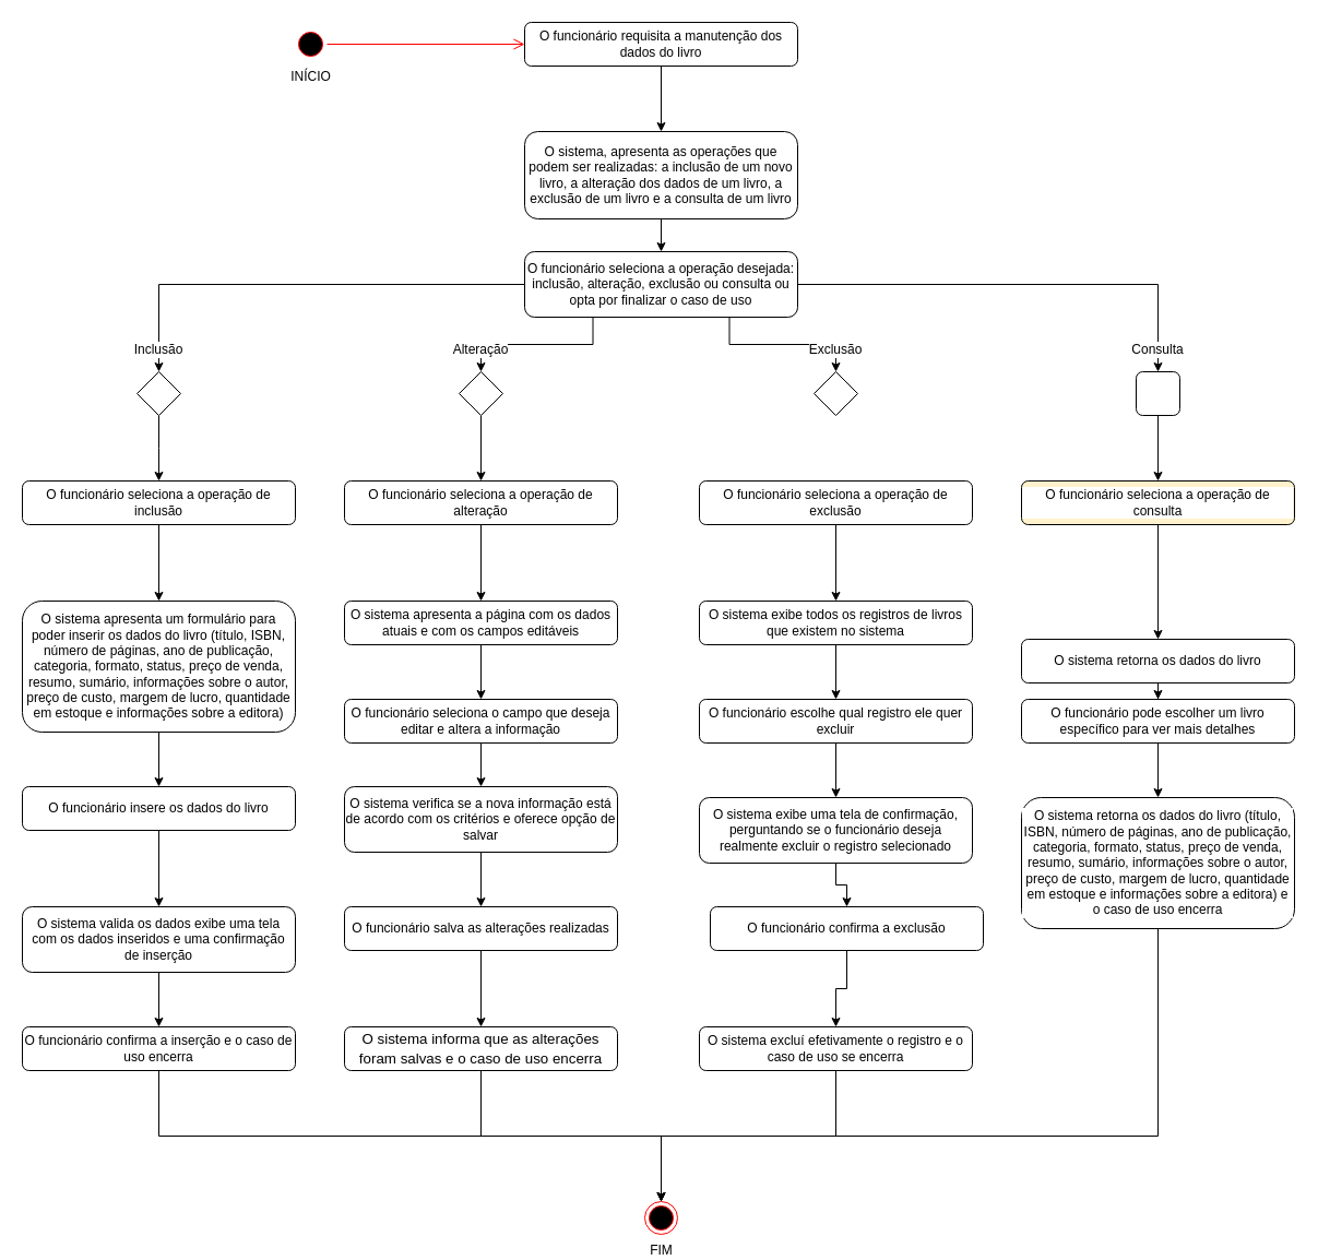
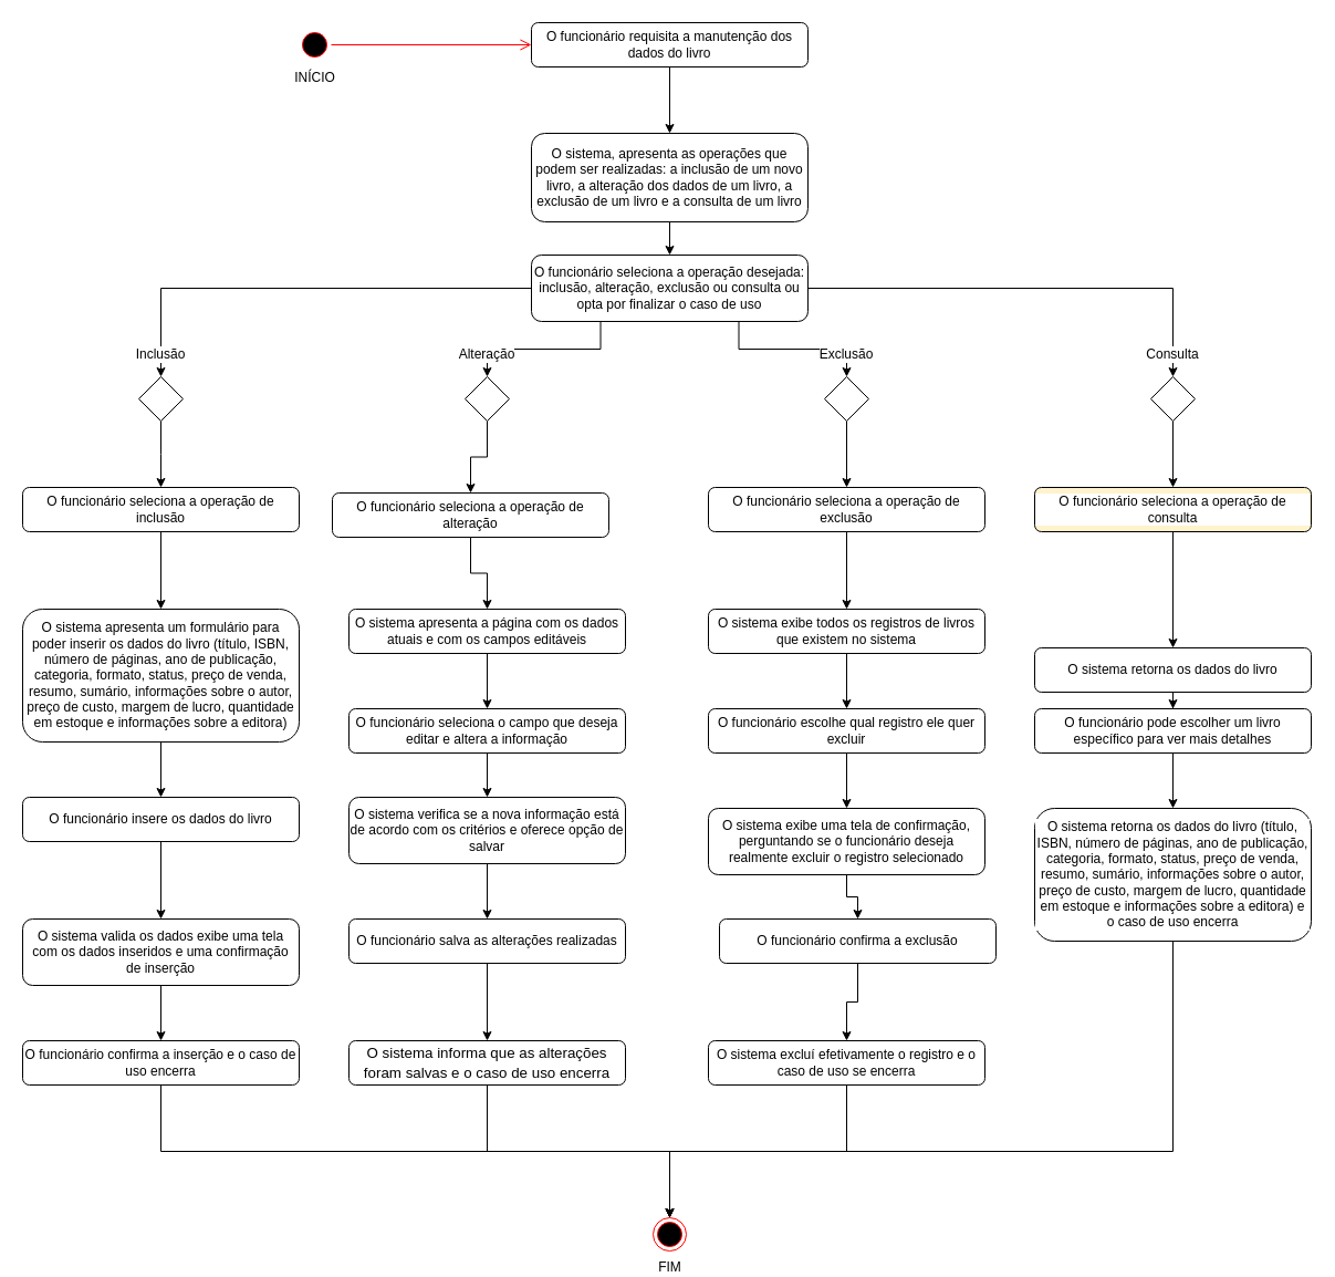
  <mxCell id="0" />
  <mxCell id="1" parent="0" />
  <mxCell id="2" value="INÍCIO" style="ellipse;html=1;shape=startState;fillColor=#000000;strokeColor=#ff0000;labelPosition=center;verticalLabelPosition=bottom;align=center;verticalAlign=middle;" parent="1" vertex="1"><mxGeometry x="269" y="25" width="30" height="30" as="geometry" /></mxCell>
  <mxCell id="3" value="" style="edgeStyle=orthogonalEdgeStyle;html=1;verticalAlign=middle;endArrow=open;endSize=8;strokeColor=#ff0000;rounded=0;entryX=0;entryY=0.5;entryDx=0;entryDy=0;align=center;" parent="1" source="2" target="5" edge="1"><mxGeometry relative="1" as="geometry"><mxPoint x="315" y="135" as="targetPoint" /></mxGeometry></mxCell>
  <mxCell id="4" value="" style="edgeStyle=orthogonalEdgeStyle;rounded=0;orthogonalLoop=1;jettySize=auto;html=1;verticalAlign=middle;align=center;" parent="1" source="5" target="13" edge="1"><mxGeometry relative="1" as="geometry" /></mxCell>
  <mxCell id="5" value="O funcionário requisita a manutenção dos dados do livro" style="rounded=1;whiteSpace=wrap;html=1;verticalAlign=middle;align=center;" parent="1" vertex="1"><mxGeometry x="480" y="20" width="250" height="40" as="geometry" /></mxCell>
  <mxCell id="6" style="edgeStyle=orthogonalEdgeStyle;rounded=0;orthogonalLoop=1;jettySize=auto;html=1;entryX=0.5;entryY=0;entryDx=0;entryDy=0;verticalAlign=middle;align=center;" parent="1" source="10" target="15" edge="1"><mxGeometry relative="1" as="geometry"><mxPoint x="147" y="350" as="targetPoint" /></mxGeometry></mxCell>
  <mxCell id="7" style="edgeStyle=orthogonalEdgeStyle;rounded=0;orthogonalLoop=1;jettySize=auto;html=1;exitX=0.25;exitY=1;exitDx=0;exitDy=0;verticalAlign=middle;align=center;" edge="1" parent="1" source="10" target="27"><mxGeometry relative="1" as="geometry" /></mxCell>
  <mxCell id="8" style="edgeStyle=orthogonalEdgeStyle;rounded=0;orthogonalLoop=1;jettySize=auto;html=1;exitX=0.75;exitY=1;exitDx=0;exitDy=0;entryX=0.5;entryY=0;entryDx=0;entryDy=0;verticalAlign=middle;align=center;" edge="1" parent="1" source="10" target="41"><mxGeometry relative="1" as="geometry" /></mxCell>
  <mxCell id="9" style="edgeStyle=orthogonalEdgeStyle;rounded=0;orthogonalLoop=1;jettySize=auto;html=1;entryX=0.5;entryY=0;entryDx=0;entryDy=0;" edge="1" parent="1" source="10" target="55"><mxGeometry relative="1" as="geometry"><mxPoint x="1060" y="260" as="targetPoint" /></mxGeometry></mxCell>
  <mxCell id="10" value="O funcionário seleciona a operação desejada: inclusão, alteração, exclusão ou consulta ou opta por finalizar o caso de uso" style="rounded=1;whiteSpace=wrap;html=1;verticalAlign=middle;align=center;" parent="1" vertex="1"><mxGeometry x="480" y="230" width="250" height="60" as="geometry" /></mxCell>
  <mxCell id="11" value="&lt;div&gt;FIM&lt;/div&gt;" style="ellipse;html=1;shape=endState;fillColor=#000000;strokeColor=#ff0000;align=center;verticalAlign=middle;labelPosition=center;verticalLabelPosition=bottom;" parent="1" vertex="1"><mxGeometry x="590" y="1100" width="30" height="30" as="geometry" /></mxCell>
  <mxCell id="12" style="edgeStyle=orthogonalEdgeStyle;rounded=0;orthogonalLoop=1;jettySize=auto;html=1;verticalAlign=middle;align=center;" edge="1" parent="1" source="13" target="10"><mxGeometry relative="1" as="geometry" /></mxCell>
  <mxCell id="13" value="O sistema, apresenta as operações que podem ser realizadas: a inclusão de um novo livro, a alteração dos dados de um livro, a exclusão de um livro e a consulta de um livro" style="rounded=1;whiteSpace=wrap;html=1;verticalAlign=middle;align=center;" parent="1" vertex="1"><mxGeometry x="480" y="120" width="250" height="80" as="geometry" /></mxCell>
  <mxCell id="14" value="" style="edgeStyle=orthogonalEdgeStyle;rounded=0;orthogonalLoop=1;jettySize=auto;html=1;verticalAlign=middle;align=center;" parent="1" source="15" edge="1"><mxGeometry relative="1" as="geometry"><mxPoint x="145" y="440" as="targetPoint" /></mxGeometry></mxCell>
  <mxCell id="15" value="Inclusão" style="rhombus;whiteSpace=wrap;html=1;labelPosition=center;verticalLabelPosition=top;align=center;verticalAlign=middle;labelBackgroundColor=default;" parent="1" vertex="1"><mxGeometry x="125" y="340" width="40" height="40" as="geometry" /></mxCell>
  <mxCell id="16" value="" style="edgeStyle=orthogonalEdgeStyle;rounded=0;orthogonalLoop=1;jettySize=auto;html=1;verticalAlign=middle;align=center;" parent="1" source="17" target="19" edge="1"><mxGeometry relative="1" as="geometry" /></mxCell>
  <mxCell id="17" value="O funcionário seleciona a operação de inclusão" style="rounded=1;whiteSpace=wrap;html=1;verticalAlign=middle;align=center;" parent="1" vertex="1"><mxGeometry x="20" y="440" width="250" height="40" as="geometry" /></mxCell>
  <mxCell id="18" value="" style="edgeStyle=orthogonalEdgeStyle;rounded=0;orthogonalLoop=1;jettySize=auto;html=1;verticalAlign=middle;align=center;" parent="1" source="19" target="21" edge="1"><mxGeometry relative="1" as="geometry" /></mxCell>
  <mxCell id="19" value="O sistema apresenta um formulário para poder inserir os dados do livro (título, ISBN, número de páginas, ano de publicação, categoria, formato, status, preço de venda, resumo, sumário, informações sobre o autor, preço de custo, margem de lucro, quantidade em estoque e informações sobre a editora)" style="rounded=1;whiteSpace=wrap;html=1;verticalAlign=middle;align=center;" parent="1" vertex="1"><mxGeometry x="20" y="550" width="250" height="120" as="geometry" /></mxCell>
  <mxCell id="20" value="" style="edgeStyle=orthogonalEdgeStyle;rounded=0;orthogonalLoop=1;jettySize=auto;html=1;verticalAlign=middle;align=center;" parent="1" source="21" target="23" edge="1"><mxGeometry relative="1" as="geometry" /></mxCell>
  <mxCell id="21" value="O funcionário insere os dados do livro" style="rounded=1;whiteSpace=wrap;html=1;verticalAlign=middle;align=center;" parent="1" vertex="1"><mxGeometry x="20" y="720" width="250" height="40" as="geometry" /></mxCell>
  <mxCell id="22" value="" style="edgeStyle=orthogonalEdgeStyle;rounded=0;orthogonalLoop=1;jettySize=auto;html=1;verticalAlign=middle;align=center;" parent="1" source="23" target="25" edge="1"><mxGeometry relative="1" as="geometry" /></mxCell>
  <mxCell id="23" value="O sistema valida os dados exibe uma tela com os dados inseridos e uma confirmação de inserção" style="rounded=1;whiteSpace=wrap;html=1;verticalAlign=middle;align=center;" parent="1" vertex="1"><mxGeometry x="20" y="830" width="250" height="60" as="geometry" /></mxCell>
  <mxCell id="24" style="edgeStyle=orthogonalEdgeStyle;rounded=0;orthogonalLoop=1;jettySize=auto;html=1;exitX=0.5;exitY=1;exitDx=0;exitDy=0;" edge="1" parent="1" source="25" target="11"><mxGeometry relative="1" as="geometry" /></mxCell>
  <mxCell id="25" value="O funcionário confirma a inserção e o caso de uso encerra" style="rounded=1;whiteSpace=wrap;html=1;verticalAlign=middle;align=center;" parent="1" vertex="1"><mxGeometry x="20" y="940" width="250" height="40" as="geometry" /></mxCell>
  <mxCell id="26" style="edgeStyle=orthogonalEdgeStyle;rounded=0;orthogonalLoop=1;jettySize=auto;html=1;verticalAlign=middle;align=center;" edge="1" parent="1" source="27" target="29"><mxGeometry relative="1" as="geometry" /></mxCell>
  <mxCell id="27" value="Alteração" style="rhombus;whiteSpace=wrap;html=1;labelPosition=center;verticalLabelPosition=top;align=center;verticalAlign=middle;labelBackgroundColor=default;" vertex="1" parent="1"><mxGeometry x="420" y="340" width="40" height="40" as="geometry" /></mxCell>
  <mxCell id="28" value="" style="edgeStyle=orthogonalEdgeStyle;rounded=0;orthogonalLoop=1;jettySize=auto;html=1;verticalAlign=middle;align=center;" edge="1" parent="1" source="29" target="31"><mxGeometry relative="1" as="geometry" /></mxCell>
- <mxCell id="29" value="O funcionário seleciona a operação de alteração" style="rounded=1;whiteSpace=wrap;html=1;verticalAlign=middle;align=center;" vertex="1" parent="1"><mxGeometry x="315" y="440" width="250" height="40" as="geometry" /></mxCell>
+ <mxCell id="29" value="O funcionário seleciona a operação de alteração" style="rounded=1;whiteSpace=wrap;html=1;verticalAlign=middle;align=center;" vertex="1" parent="1"><mxGeometry x="300" y="445" width="250" height="40" as="geometry" /></mxCell>
  <mxCell id="30" value="" style="edgeStyle=orthogonalEdgeStyle;rounded=0;orthogonalLoop=1;jettySize=auto;html=1;verticalAlign=middle;align=center;" edge="1" parent="1" source="31" target="33"><mxGeometry relative="1" as="geometry" /></mxCell>
  <mxCell id="31" value="O sistema apresenta a página com os dados atuais e com os campos editáveis" style="rounded=1;whiteSpace=wrap;html=1;verticalAlign=middle;align=center;" vertex="1" parent="1"><mxGeometry x="315" y="550" width="250" height="40" as="geometry" /></mxCell>
  <mxCell id="32" value="" style="edgeStyle=orthogonalEdgeStyle;rounded=0;orthogonalLoop=1;jettySize=auto;html=1;verticalAlign=middle;align=center;" edge="1" parent="1" source="33" target="35"><mxGeometry relative="1" as="geometry" /></mxCell>
  <mxCell id="33" value="O funcionário seleciona o campo que deseja editar e altera a informação" style="rounded=1;whiteSpace=wrap;html=1;verticalAlign=middle;align=center;" vertex="1" parent="1"><mxGeometry x="315" y="640" width="250" height="40" as="geometry" /></mxCell>
  <mxCell id="34" value="" style="edgeStyle=orthogonalEdgeStyle;rounded=0;orthogonalLoop=1;jettySize=auto;html=1;verticalAlign=middle;align=center;" edge="1" parent="1" source="35" target="37"><mxGeometry relative="1" as="geometry" /></mxCell>
  <mxCell id="35" value="O sistema verifica se a nova informação está de acordo com os critérios e oferece opção de salvar" style="rounded=1;whiteSpace=wrap;html=1;verticalAlign=middle;align=center;" vertex="1" parent="1"><mxGeometry x="315" y="720" width="250" height="60" as="geometry" /></mxCell>
  <mxCell id="36" value="" style="edgeStyle=orthogonalEdgeStyle;rounded=0;orthogonalLoop=1;jettySize=auto;html=1;verticalAlign=middle;align=center;" edge="1" parent="1" source="37" target="39"><mxGeometry relative="1" as="geometry" /></mxCell>
  <mxCell id="37" value="O funcionário salva as alterações realizadas" style="whiteSpace=wrap;html=1;rounded=1;verticalAlign=middle;align=center;" vertex="1" parent="1"><mxGeometry x="315" y="830" width="250" height="40" as="geometry" /></mxCell>
  <mxCell id="38" style="edgeStyle=orthogonalEdgeStyle;rounded=0;orthogonalLoop=1;jettySize=auto;html=1;exitX=0.5;exitY=1;exitDx=0;exitDy=0;" edge="1" parent="1" source="39" target="11"><mxGeometry relative="1" as="geometry" /></mxCell>
  <mxCell id="39" value="&lt;span class=&quot;TextRun SCXW80983884 BCX2&quot; style=&quot;font-size: 10pt; line-height: 17.267px; font-family: Arial, &amp;quot;Arial_EmbeddedFont&amp;quot;, &amp;quot;Arial_MSFontService&amp;quot;, sans-serif;&quot; data-contrast=&quot;auto&quot; lang=&quot;PT-BR&quot;&gt;&lt;span class=&quot;NormalTextRun SCXW80983884 BCX2&quot;&gt;O sistema informa que as alterações foram salvas e &lt;/span&gt;&lt;span class=&quot;NormalTextRun SCXW80983884 BCX2&quot;&gt;o caso de uso encerra&lt;/span&gt;&lt;/span&gt;" style="rounded=1;whiteSpace=wrap;html=1;verticalAlign=middle;align=center;" vertex="1" parent="1"><mxGeometry x="315" y="940" width="250" height="40" as="geometry" /></mxCell>
+ <mxCell id="40" value="" style="edgeStyle=orthogonalEdgeStyle;rounded=0;orthogonalLoop=1;jettySize=auto;html=1;verticalAlign=middle;align=center;" edge="1" parent="1" source="41" target="43"><mxGeometry relative="1" as="geometry" /></mxCell>
  <mxCell id="41" value="Exclusão" style="rhombus;whiteSpace=wrap;html=1;labelPosition=center;verticalLabelPosition=top;align=center;verticalAlign=middle;labelBackgroundColor=default;" vertex="1" parent="1"><mxGeometry x="745" y="340" width="40" height="40" as="geometry" /></mxCell>
  <mxCell id="42" value="" style="edgeStyle=orthogonalEdgeStyle;rounded=0;orthogonalLoop=1;jettySize=auto;html=1;verticalAlign=middle;align=center;" edge="1" parent="1" source="43" target="45"><mxGeometry relative="1" as="geometry" /></mxCell>
  <mxCell id="43" value="O funcionário seleciona a operação de exclusão" style="rounded=1;whiteSpace=wrap;html=1;verticalAlign=middle;labelBackgroundColor=default;align=center;" vertex="1" parent="1"><mxGeometry x="640" y="440" width="250" height="40" as="geometry" /></mxCell>
  <mxCell id="44" value="" style="edgeStyle=orthogonalEdgeStyle;rounded=0;orthogonalLoop=1;jettySize=auto;html=1;verticalAlign=middle;align=center;" edge="1" parent="1" source="45" target="47"><mxGeometry relative="1" as="geometry" /></mxCell>
  <mxCell id="45" value="O sistema exibe todos os registros de livros que existem no sistema" style="rounded=1;whiteSpace=wrap;html=1;verticalAlign=middle;labelBackgroundColor=default;align=center;" vertex="1" parent="1"><mxGeometry x="640" y="550" width="250" height="40" as="geometry" /></mxCell>
  <mxCell id="46" value="" style="edgeStyle=orthogonalEdgeStyle;rounded=0;orthogonalLoop=1;jettySize=auto;html=1;verticalAlign=middle;align=center;" edge="1" parent="1" source="47" target="49"><mxGeometry relative="1" as="geometry" /></mxCell>
  <mxCell id="47" value="O funcionário escolhe qual registro ele quer excluir" style="whiteSpace=wrap;html=1;verticalAlign=middle;rounded=1;labelBackgroundColor=default;align=center;" vertex="1" parent="1"><mxGeometry x="640" y="640" width="250" height="40" as="geometry" /></mxCell>
  <mxCell id="48" value="" style="edgeStyle=orthogonalEdgeStyle;rounded=0;orthogonalLoop=1;jettySize=auto;html=1;" edge="1" parent="1" source="49" target="51"><mxGeometry relative="1" as="geometry" /></mxCell>
  <mxCell id="49" value="O sistema exibe uma tela de confirmação, perguntando se o funcionário deseja realmente excluir o registro selecionado" style="whiteSpace=wrap;html=1;verticalAlign=middle;rounded=1;labelBackgroundColor=default;align=center;" vertex="1" parent="1"><mxGeometry x="640" y="730" width="250" height="60" as="geometry" /></mxCell>
  <mxCell id="50" value="" style="edgeStyle=orthogonalEdgeStyle;rounded=0;orthogonalLoop=1;jettySize=auto;html=1;" edge="1" parent="1" source="51" target="53"><mxGeometry relative="1" as="geometry" /></mxCell>
  <mxCell id="51" value="O funcionário confirma a exclusão" style="whiteSpace=wrap;html=1;rounded=1;labelBackgroundColor=default;" vertex="1" parent="1"><mxGeometry x="650" y="830" width="250" height="40" as="geometry" /></mxCell>
  <mxCell id="52" style="edgeStyle=orthogonalEdgeStyle;rounded=0;orthogonalLoop=1;jettySize=auto;html=1;exitX=0.5;exitY=1;exitDx=0;exitDy=0;" edge="1" parent="1" source="53" target="11"><mxGeometry relative="1" as="geometry" /></mxCell>
  <mxCell id="53" value="O sistema excluí efetivamente o registro e o caso de uso se encerra" style="whiteSpace=wrap;html=1;rounded=1;labelBackgroundColor=default;" vertex="1" parent="1"><mxGeometry x="640" y="940" width="250" height="40" as="geometry" /></mxCell>
  <mxCell id="54" value="" style="edgeStyle=orthogonalEdgeStyle;rounded=0;orthogonalLoop=1;jettySize=auto;html=1;" edge="1" parent="1" source="55" target="57"><mxGeometry relative="1" as="geometry" /></mxCell>
- <mxCell id="55" value="Consulta" style="whiteSpace=wrap;html=1;labelPosition=center;verticalLabelPosition=top;align=center;verticalAlign=middle;labelBackgroundColor=default;rounded=1;" vertex="1" parent="1"><mxGeometry x="1040" y="340" width="40" height="40" as="geometry" /></mxCell>
+ <mxCell id="55" value="Consulta" style="rhombus;whiteSpace=wrap;html=1;labelPosition=center;verticalLabelPosition=top;align=center;verticalAlign=middle;labelBackgroundColor=default;" vertex="1" parent="1"><mxGeometry x="1040" y="340" width="40" height="40" as="geometry" /></mxCell>
  <mxCell id="56" value="" style="edgeStyle=orthogonalEdgeStyle;rounded=0;orthogonalLoop=1;jettySize=auto;html=1;" edge="1" parent="1" source="57" target="59"><mxGeometry relative="1" as="geometry" /></mxCell>
  <mxCell id="57" value="O funcionário seleciona a operação de consulta" style="rounded=1;whiteSpace=wrap;html=1;labelBackgroundColor=default;fillColor=#fff2cc;" vertex="1" parent="1"><mxGeometry x="935" y="440" width="250" height="40" as="geometry" /></mxCell>
  <mxCell id="58" value="" style="edgeStyle=orthogonalEdgeStyle;rounded=0;orthogonalLoop=1;jettySize=auto;html=1;" edge="1" parent="1" source="59" target="61"><mxGeometry relative="1" as="geometry" /></mxCell>
  <mxCell id="59" value="O sistema retorna os dados do livro" style="whiteSpace=wrap;html=1;rounded=1;labelBackgroundColor=default;" vertex="1" parent="1"><mxGeometry x="935" y="585" width="250" height="40" as="geometry" /></mxCell>
  <mxCell id="60" value="" style="edgeStyle=orthogonalEdgeStyle;rounded=0;orthogonalLoop=1;jettySize=auto;html=1;" edge="1" parent="1" source="61" target="63"><mxGeometry relative="1" as="geometry" /></mxCell>
  <mxCell id="61" value="O funcionário pode escolher um livro específico para ver mais detalhes" style="whiteSpace=wrap;html=1;rounded=1;labelBackgroundColor=default;" vertex="1" parent="1"><mxGeometry x="935" y="640" width="250" height="40" as="geometry" /></mxCell>
  <mxCell id="62" style="edgeStyle=orthogonalEdgeStyle;rounded=0;orthogonalLoop=1;jettySize=auto;html=1;entryX=0.5;entryY=0;entryDx=0;entryDy=0;exitX=0.5;exitY=1;exitDx=0;exitDy=0;" edge="1" parent="1" source="63" target="11"><mxGeometry relative="1" as="geometry"><mxPoint x="1030" y="1230" as="targetPoint" /><Array as="points"><mxPoint x="1060" y="1040" /><mxPoint x="605" y="1040" /></Array></mxGeometry></mxCell>
  <mxCell id="63" value="O sistema retorna os dados do livro (título, ISBN, número de páginas, ano de publicação, categoria, formato, status, preço de venda, resumo, sumário, informações sobre o autor, preço de custo, margem de lucro, quantidade em estoque e informações sobre a editora) e o caso de uso encerra" style="whiteSpace=wrap;html=1;rounded=1;labelBackgroundColor=default;" vertex="1" parent="1"><mxGeometry x="935" y="730" width="250" height="120" as="geometry" /></mxCell>
